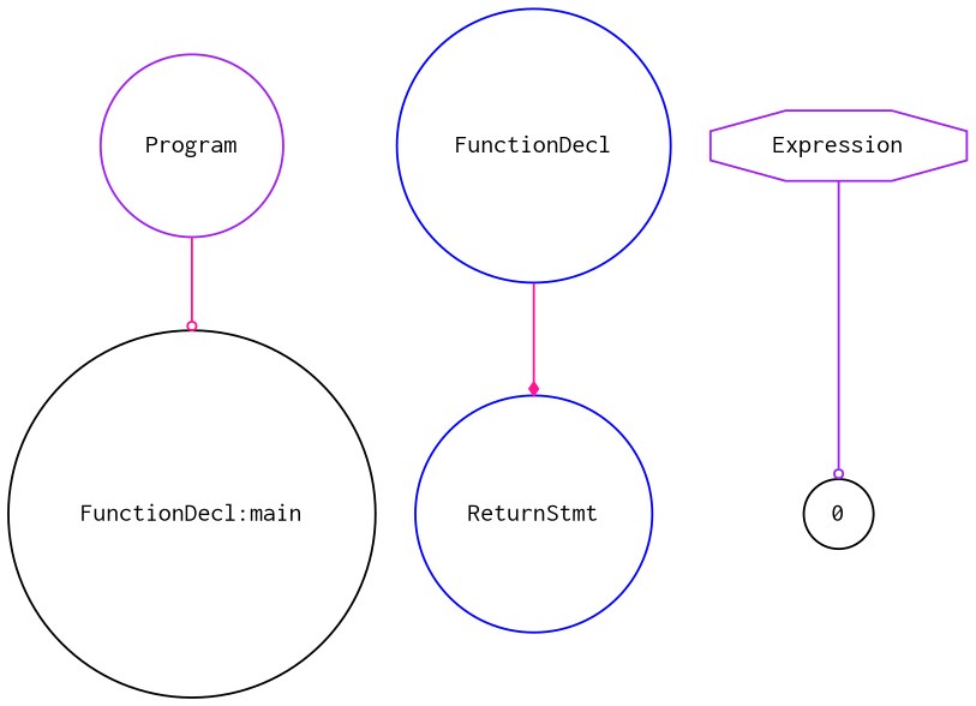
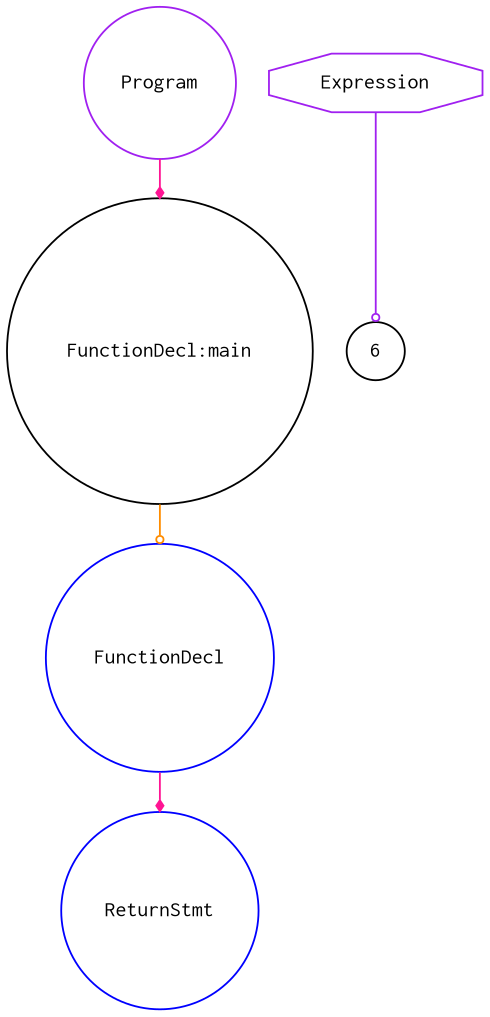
  digraph {
    ranksep=.3
    node [color=purple fontname=Courier fontsize=12 shape=circle]
    edge [arrowhead=diamond arrowsize=.5 color=deeppink]
    n1 [height=.1 label=Program]
    n2 [color=black height=.1 label="FunctionDecl:main"]
    n3 [color=blue height=.1 label=FunctionDecl]
    n4 [color=blue height=.1 label=ReturnStmt]
    n5 [height=.1 label=Expression shape=octagon]
-   n6 [color=black height=.1 label=0]
-   n1 -> n2 [arrowhead=odot]
+   n6 [color=black height=.1 label=6]
+   n1 -> n2
+   n2 -> n3 [arrowhead=odot color=darkorange]
    n3 -> n4
    n5 -> n6 [arrowhead=odot color=purple]
  }
